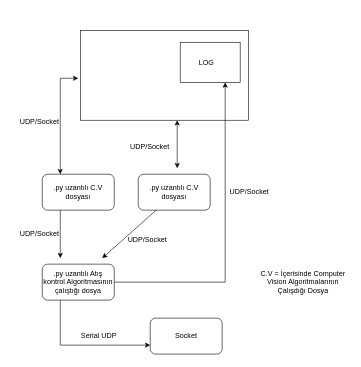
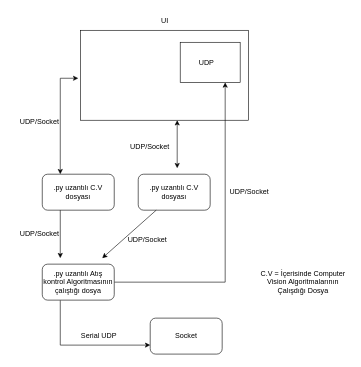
  <mxCell id="0" />
  <mxCell id="1" parent="0" />
  <mxCell id="2" value="" style="rounded=0;whiteSpace=wrap;html=1;labelBackgroundColor=none;" parent="1" vertex="1"><mxGeometry x="134" y="50" width="280" height="150" as="geometry" /></mxCell>
+ <mxCell id="3" value="UI" style="text;html=1;align=center;verticalAlign=middle;resizable=0;points=[];autosize=1;strokeColor=none;fillColor=none;labelBackgroundColor=none;" vertex="1" parent="1"><mxGeometry x="254" y="20" width="40" height="30" as="geometry" /></mxCell>
  <mxCell id="4" value=".py uzantılı C.V dosyası" style="rounded=1;whiteSpace=wrap;html=1;labelBackgroundColor=none;" vertex="1" parent="1"><mxGeometry x="70" y="290" width="120" height="60" as="geometry" /></mxCell>
  <mxCell id="5" value=".py uzantılı C.V dosyası" style="rounded=1;whiteSpace=wrap;html=1;labelBackgroundColor=none;" vertex="1" parent="1"><mxGeometry x="230" y="290" width="120" height="60" as="geometry" /></mxCell>
  <mxCell id="6" value="C.V = İçerisinde Computer Vision Algoritmalarının Çalışdığı Dosya" style="text;html=1;align=center;verticalAlign=middle;whiteSpace=wrap;rounded=0;labelBackgroundColor=none;" vertex="1" parent="1"><mxGeometry x="430" y="440" width="150" height="60" as="geometry" /></mxCell>
  <mxCell id="7" value="" style="endArrow=classic;startArrow=classic;html=1;rounded=0;exitX=0.25;exitY=0;exitDx=0;exitDy=0;labelBackgroundColor=none;fontColor=default;" edge="1" parent="1" source="4"><mxGeometry width="50" height="50" relative="1" as="geometry"><mxPoint x="60" y="240" as="sourcePoint" /><mxPoint x="130" y="130" as="targetPoint" /><Array as="points"><mxPoint x="100" y="130" /></Array></mxGeometry></mxCell>
  <mxCell id="8" value="UDP/Socket" style="text;html=1;align=center;verticalAlign=middle;resizable=0;points=[];autosize=1;strokeColor=none;fillColor=none;labelBackgroundColor=none;" vertex="1" parent="1"><mxGeometry x="20" y="188" width="90" height="30" as="geometry" /></mxCell>
  <mxCell id="9" value="" style="endArrow=classic;startArrow=classic;html=1;rounded=0;entryX=0.575;entryY=1;entryDx=0;entryDy=0;entryPerimeter=0;labelBackgroundColor=none;fontColor=default;" edge="1" parent="1" target="2"><mxGeometry width="50" height="50" relative="1" as="geometry"><mxPoint x="295" y="280" as="sourcePoint" /><mxPoint x="310" y="230" as="targetPoint" /></mxGeometry></mxCell>
  <mxCell id="10" value="UDP/Socket" style="text;html=1;align=center;verticalAlign=middle;resizable=0;points=[];autosize=1;strokeColor=none;fillColor=none;labelBackgroundColor=none;" vertex="1" parent="1"><mxGeometry x="204" y="230" width="90" height="30" as="geometry" /></mxCell>
  <mxCell id="11" style="edgeStyle=orthogonalEdgeStyle;rounded=0;orthogonalLoop=1;jettySize=auto;html=1;entryX=0.75;entryY=1;entryDx=0;entryDy=0;labelBackgroundColor=none;fontColor=default;" edge="1" parent="1" source="13" target="18"><mxGeometry relative="1" as="geometry" /></mxCell>
  <mxCell id="12" style="edgeStyle=orthogonalEdgeStyle;rounded=0;orthogonalLoop=1;jettySize=auto;html=1;exitX=0.25;exitY=1;exitDx=0;exitDy=0;entryX=0;entryY=0.75;entryDx=0;entryDy=0;labelBackgroundColor=none;fontColor=default;" edge="1" parent="1" source="13" target="21"><mxGeometry relative="1" as="geometry" /></mxCell>
  <mxCell id="13" value=".py uzantılı Atış kontrol Algoritmasının çalıştığı dosya" style="rounded=1;whiteSpace=wrap;html=1;labelBackgroundColor=none;" vertex="1" parent="1"><mxGeometry x="70" y="440" width="120" height="60" as="geometry" /></mxCell>
  <mxCell id="14" value="" style="endArrow=classic;html=1;rounded=0;exitX=0.25;exitY=1;exitDx=0;exitDy=0;labelBackgroundColor=none;fontColor=default;" edge="1" parent="1" source="4"><mxGeometry width="50" height="50" relative="1" as="geometry"><mxPoint x="130" y="420" as="sourcePoint" /><mxPoint x="100" y="430" as="targetPoint" /></mxGeometry></mxCell>
  <mxCell id="15" value="UDP/Socket" style="text;html=1;align=center;verticalAlign=middle;resizable=0;points=[];autosize=1;strokeColor=none;fillColor=none;labelBackgroundColor=none;" vertex="1" parent="1"><mxGeometry x="20" y="375" width="90" height="30" as="geometry" /></mxCell>
  <mxCell id="16" value="" style="endArrow=classic;html=1;rounded=0;exitX=0.25;exitY=1;exitDx=0;exitDy=0;labelBackgroundColor=none;fontColor=default;" edge="1" parent="1" source="5"><mxGeometry width="50" height="50" relative="1" as="geometry"><mxPoint x="340" y="440" as="sourcePoint" /><mxPoint x="170" y="430" as="targetPoint" /></mxGeometry></mxCell>
  <mxCell id="17" value="UDP/Socket" style="text;html=1;align=center;verticalAlign=middle;resizable=0;points=[];autosize=1;strokeColor=none;fillColor=none;labelBackgroundColor=none;" vertex="1" parent="1"><mxGeometry x="200" y="385" width="90" height="30" as="geometry" /></mxCell>
  <mxCell id="18" value="" style="rounded=0;whiteSpace=wrap;html=1;labelBackgroundColor=none;" vertex="1" parent="1"><mxGeometry x="300" y="70" width="100" height="67" as="geometry" /></mxCell>
- <mxCell id="19" value="LOG" style="text;html=1;align=center;verticalAlign=middle;whiteSpace=wrap;rounded=0;labelBackgroundColor=none;" vertex="1" parent="1"><mxGeometry x="314" y="89" width="60" height="30" as="geometry" /></mxCell>
+ <mxCell id="19" value="UDP" style="text;html=1;align=center;verticalAlign=middle;whiteSpace=wrap;rounded=0;labelBackgroundColor=none;" vertex="1" parent="1"><mxGeometry x="314" y="89" width="60" height="30" as="geometry" /></mxCell>
  <mxCell id="20" value="UDP/Socket" style="text;html=1;align=center;verticalAlign=middle;resizable=0;points=[];autosize=1;strokeColor=none;fillColor=none;labelBackgroundColor=none;" vertex="1" parent="1"><mxGeometry x="370" y="305" width="90" height="30" as="geometry" /></mxCell>
  <mxCell id="21" value="Socket" style="rounded=1;whiteSpace=wrap;html=1;labelBackgroundColor=none;" vertex="1" parent="1"><mxGeometry x="250" y="530" width="120" height="60" as="geometry" /></mxCell>
  <mxCell id="22" value="Serial UDP" style="text;html=1;align=center;verticalAlign=middle;resizable=0;points=[];autosize=1;strokeColor=none;fillColor=none;labelBackgroundColor=none;" vertex="1" parent="1"><mxGeometry x="124" y="545" width="80" height="30" as="geometry" /></mxCell>
